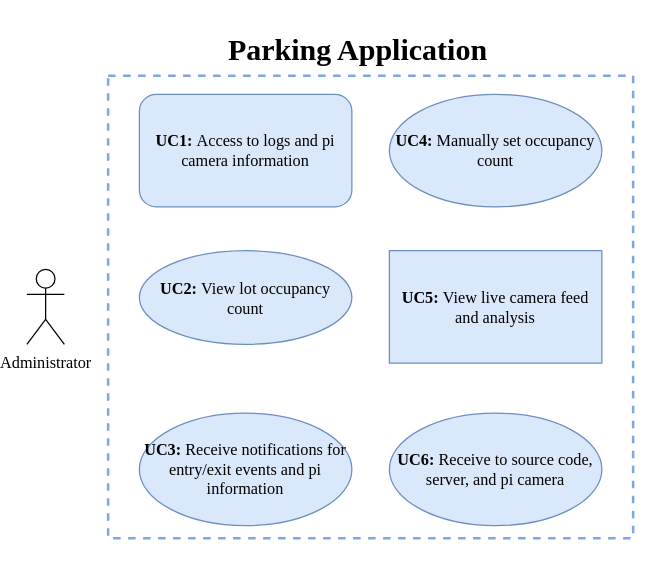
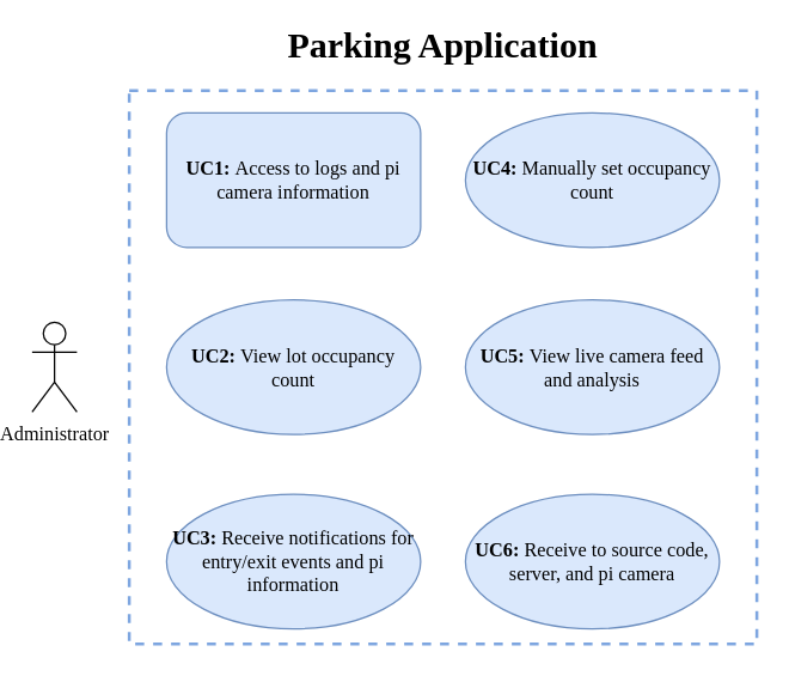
  <mxCell id="0" />
  <mxCell id="1" parent="0" />
  <mxCell id="2" value="" style="rounded=0;whiteSpace=wrap;html=1;fontFamily=Times New Roman;dashed=1;strokeColor=#7EA6E0;strokeWidth=2;" parent="1" vertex="1"><mxGeometry x="85" y="60" width="420" height="370" as="geometry" /></mxCell>
- <mxCell id="3" value="&lt;h1&gt;&lt;font style=&quot;font-size: 24px&quot;&gt;Parking Application&lt;/font&gt;&lt;/h1&gt;" style="text;html=1;strokeColor=none;fillColor=none;align=center;verticalAlign=middle;whiteSpace=wrap;rounded=0;fontFamily=Times New Roman;" parent="1" vertex="1"><mxGeometry x="155" y="30" width="260" height="20" as="geometry" /></mxCell>
- <mxCell id="4" value="&lt;font style=&quot;font-size: 13px;&quot;&gt;&lt;b style=&quot;font-size: 13px;&quot;&gt;UC2: &lt;/b&gt;View lot occupancy count&lt;br style=&quot;font-size: 13px;&quot;&gt;&lt;/font&gt;" style="ellipse;whiteSpace=wrap;html=1;fillColor=#dae8fc;strokeColor=#6c8ebf;fontFamily=Times New Roman;fontSize=13;strokeWidth=1;" parent="1" vertex="1"><mxGeometry x="110" y="200" width="170" height="75" as="geometry" /></mxCell>
+ <mxCell id="3" value="&lt;h1&gt;&lt;font style=&quot;font-size: 24px&quot;&gt;Parking Application&lt;/font&gt;&lt;/h1&gt;" style="text;html=1;strokeColor=none;fillColor=none;align=center;verticalAlign=middle;whiteSpace=wrap;rounded=0;fontFamily=Times New Roman;" parent="1" vertex="1"><mxGeometry x="165" y="20" width="260" height="20" as="geometry" /></mxCell>
+ <mxCell id="4" value="&lt;font style=&quot;font-size: 13px;&quot;&gt;&lt;b style=&quot;font-size: 13px;&quot;&gt;UC2: &lt;/b&gt;View lot occupancy count&lt;br style=&quot;font-size: 13px;&quot;&gt;&lt;/font&gt;" style="ellipse;whiteSpace=wrap;html=1;fillColor=#dae8fc;strokeColor=#6c8ebf;fontFamily=Times New Roman;fontSize=13;strokeWidth=1;" parent="1" vertex="1"><mxGeometry x="110" y="200" width="170" height="90" as="geometry" /></mxCell>
  <mxCell id="5" value="&lt;font style=&quot;font-size: 13px;&quot;&gt;&lt;b style=&quot;font-size: 13px;&quot;&gt;UC1: &lt;/b&gt;Access to logs and pi camera information&lt;/font&gt;" style="whiteSpace=wrap;html=1;fillColor=#dae8fc;strokeColor=#6c8ebf;fontFamily=Times New Roman;fontSize=13;strokeWidth=1;rounded=1;" parent="1" vertex="1"><mxGeometry x="110" y="75" width="170" height="90" as="geometry" /></mxCell>
- <mxCell id="6" value="&lt;p style=&quot;font-size: 13px;&quot;&gt;&lt;font style=&quot;font-size: 13px;&quot;&gt;&lt;b style=&quot;font-size: 13px;&quot;&gt;UC5: &lt;/b&gt;View live camera feed and analysis&lt;br style=&quot;font-size: 13px;&quot;&gt;&lt;/font&gt;&lt;/p&gt;" style="whiteSpace=wrap;html=1;fillColor=#dae8fc;strokeColor=#6c8ebf;fontFamily=Times New Roman;fontSize=13;strokeWidth=1;rounded=0;" parent="1" vertex="1"><mxGeometry x="310" y="200" width="170" height="90" as="geometry" /></mxCell>
+ <mxCell id="6" value="&lt;p style=&quot;font-size: 13px;&quot;&gt;&lt;font style=&quot;font-size: 13px;&quot;&gt;&lt;b style=&quot;font-size: 13px;&quot;&gt;UC5: &lt;/b&gt;View live camera feed and analysis&lt;br style=&quot;font-size: 13px;&quot;&gt;&lt;/font&gt;&lt;/p&gt;" style="ellipse;whiteSpace=wrap;html=1;fillColor=#dae8fc;strokeColor=#6c8ebf;fontFamily=Times New Roman;fontSize=13;strokeWidth=1;" parent="1" vertex="1"><mxGeometry x="310" y="200" width="170" height="90" as="geometry" /></mxCell>
  <mxCell id="7" value="&lt;b style=&quot;font-size: 13px&quot;&gt;UC3:&lt;/b&gt;&lt;font style=&quot;font-size: 13px&quot;&gt;&lt;b&gt; &lt;/b&gt;Receive notifications for entry/exit events and pi information&lt;br style=&quot;font-size: 13px&quot;&gt;&lt;/font&gt;" style="ellipse;whiteSpace=wrap;html=1;fillColor=#dae8fc;strokeColor=#6c8ebf;fontFamily=Times New Roman;fontSize=13;strokeWidth=1;" parent="1" vertex="1"><mxGeometry x="110" y="330" width="170" height="90" as="geometry" /></mxCell>
  <mxCell id="8" value="&lt;p style=&quot;font-size: 13px;&quot;&gt;&lt;font style=&quot;font-size: 13px;&quot;&gt;&lt;b style=&quot;font-size: 13px;&quot;&gt;UC4: &lt;/b&gt;Manually set occupancy count&lt;br style=&quot;font-size: 13px;&quot;&gt;&lt;/font&gt;&lt;/p&gt;" style="ellipse;whiteSpace=wrap;html=1;fillColor=#dae8fc;strokeColor=#6c8ebf;fontFamily=Times New Roman;fontSize=13;strokeWidth=1;" parent="1" vertex="1"><mxGeometry x="310" y="75" width="170" height="90" as="geometry" /></mxCell>
  <mxCell id="9" value="&lt;font style=&quot;font-size: 13px&quot;&gt;&lt;b style=&quot;font-size: 13px&quot;&gt;UC6: &lt;/b&gt;Receive to source code, server, and pi camera&lt;/font&gt;" style="ellipse;whiteSpace=wrap;html=1;fillColor=#dae8fc;strokeColor=#6c8ebf;fontFamily=Times New Roman;fontSize=13;strokeWidth=1;" parent="1" vertex="1"><mxGeometry x="310" y="330" width="170" height="90" as="geometry" /></mxCell>
  <mxCell id="10" value="Administrator" style="shape=umlActor;verticalLabelPosition=bottom;labelBackgroundColor=#ffffff;verticalAlign=top;html=1;outlineConnect=0;fontFamily=Times New Roman;fontSize=13;" vertex="1" parent="1"><mxGeometry x="20" y="215" width="30" height="60" as="geometry" /></mxCell>
